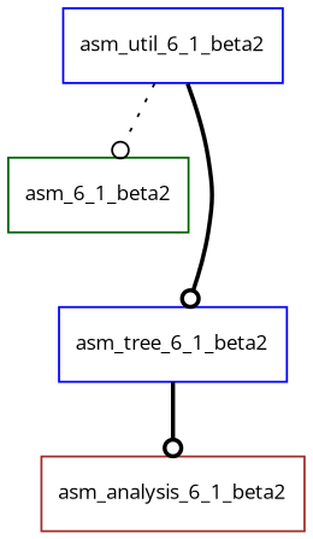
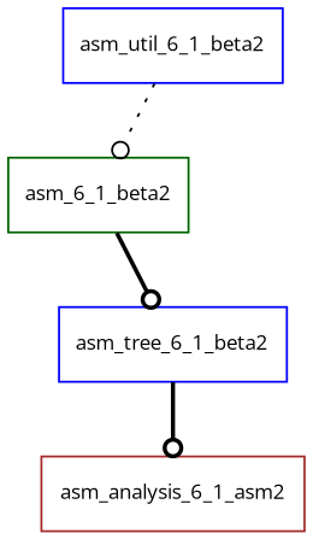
  digraph {
    fontname="Open Sans"
    node [color=blue fontname="Open Sans" fontsize=10.0 shape=box]
    edge [arrowhead=odot fontname="Open Sans" style=bold]
    asm_6_1_beta2 [color=darkgreen]
    asm_util_6_1_beta2
    asm_tree_6_1_beta2
-   asm_analysis_6_1_beta2 [color=brown]
+   asm_analysis_6_1_beta2 [color=brown label=asm_analysis_6_1_asm2]
    asm_util_6_1_beta2 -> asm_6_1_beta2 [style=dotted]
-   asm_util_6_1_beta2 -> asm_tree_6_1_beta2
+   asm_6_1_beta2 -> asm_tree_6_1_beta2
    asm_tree_6_1_beta2 -> asm_analysis_6_1_beta2
  }
